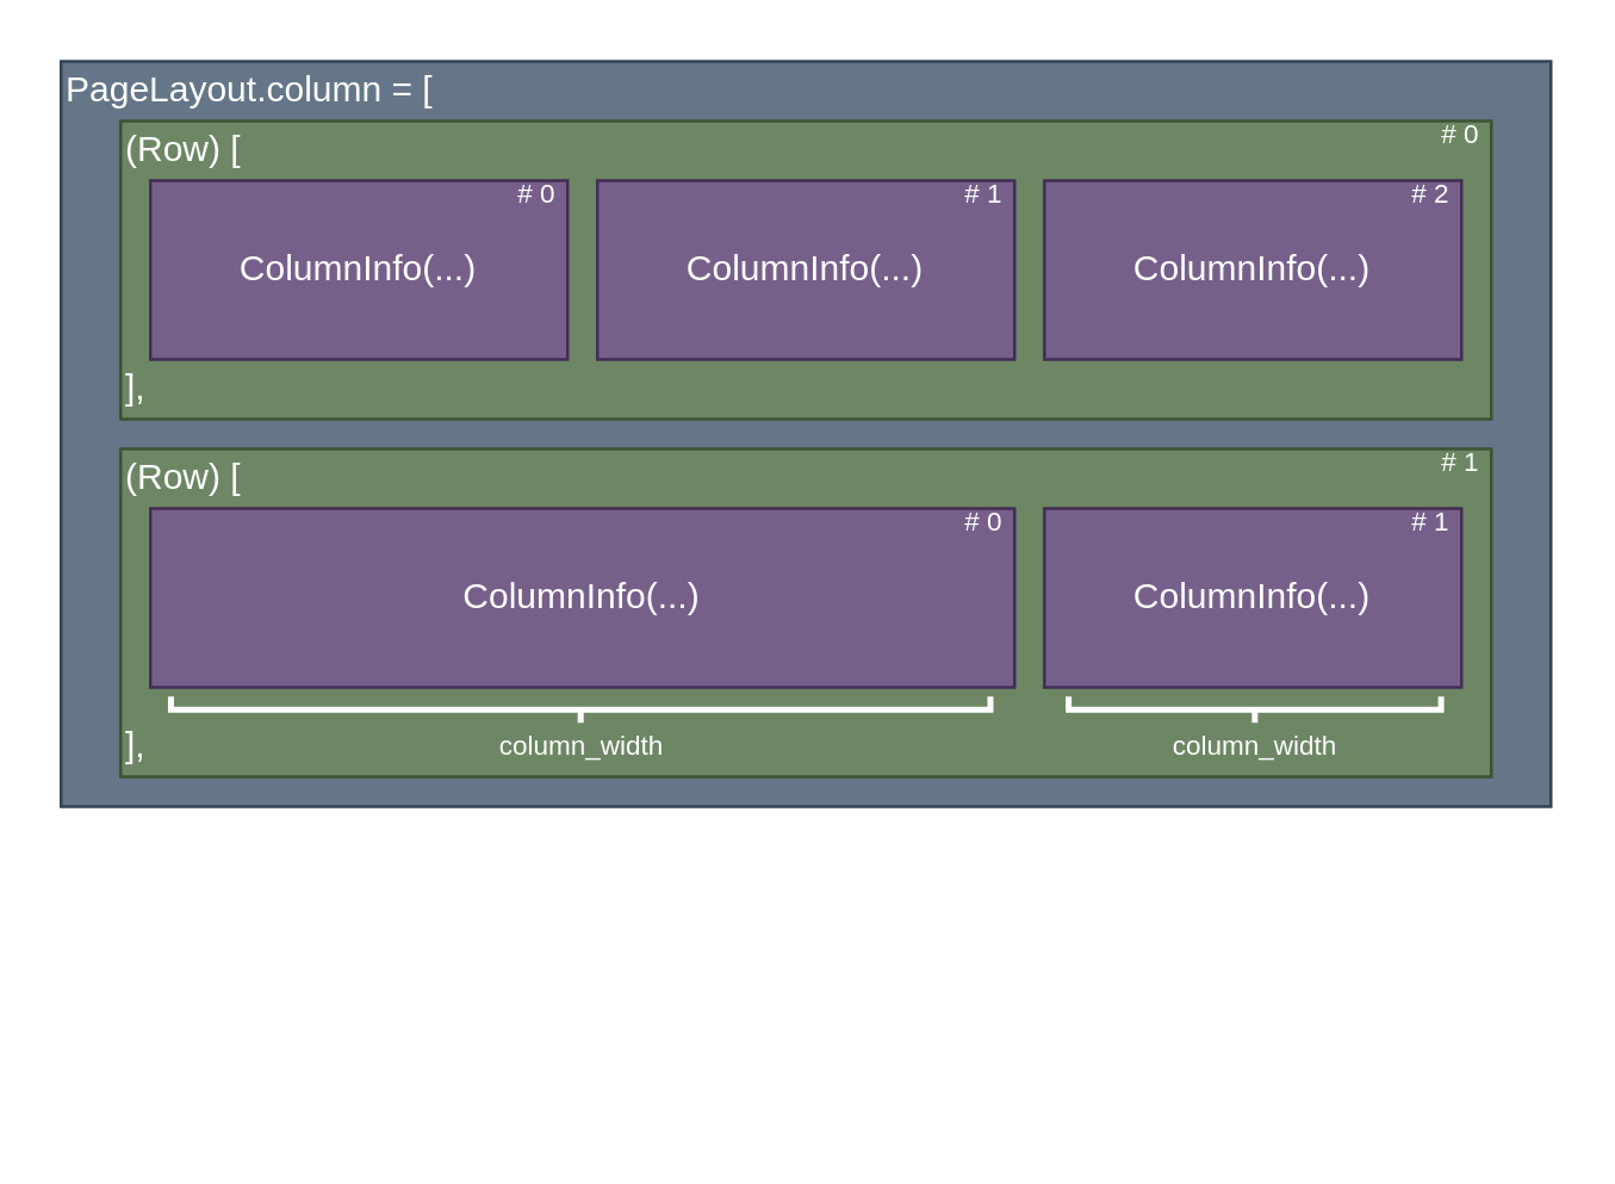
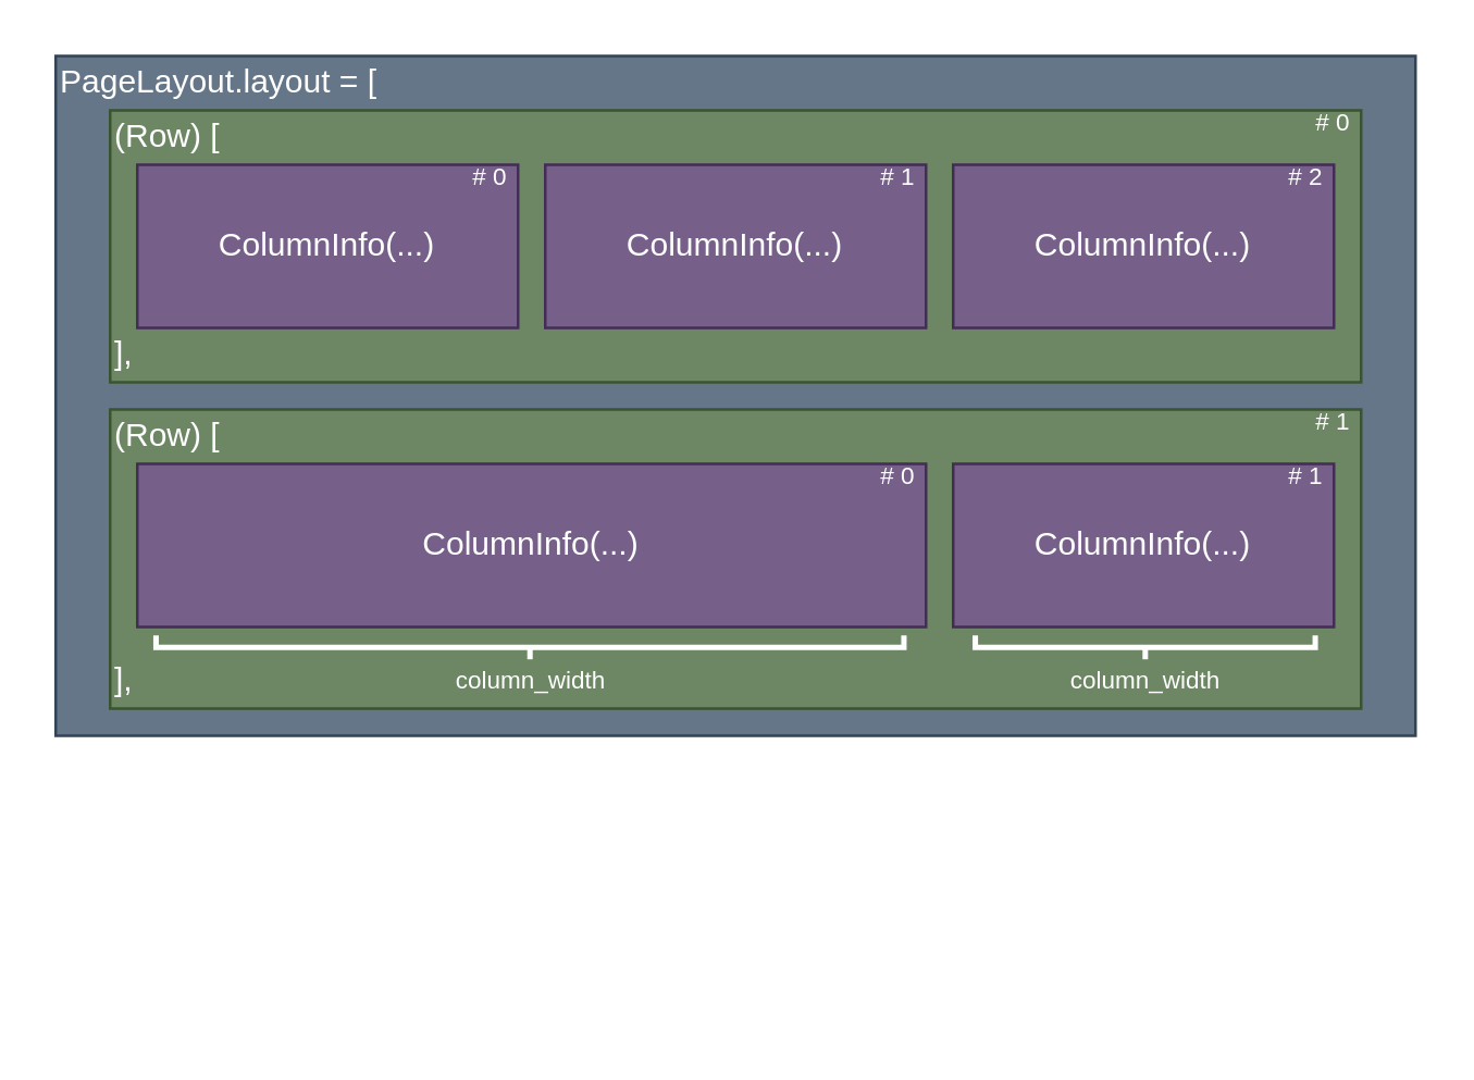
  <mxCell id="0" />
  <mxCell id="1" parent="0" />
  <mxCell id="2" value="" style="rounded=0;whiteSpace=wrap;html=1;fillColor=#647687;strokeColor=#314354;fontColor=#ffffff;" vertex="1" parent="1"><mxGeometry x="20" y="20" width="500" height="250" as="geometry" /></mxCell>
  <mxCell id="3" value="" style="rounded=0;whiteSpace=wrap;html=1;fillColor=#6d8764;strokeColor=#3A5431;fontColor=#ffffff;" vertex="1" parent="1"><mxGeometry x="40" y="40" width="460" height="100" as="geometry" /></mxCell>
  <mxCell id="4" value="ColumnInfo(...)" style="rounded=0;whiteSpace=wrap;html=1;fillColor=#76608a;strokeColor=#432D57;fontColor=#ffffff;" vertex="1" parent="1"><mxGeometry x="50" y="60" width="140" height="60" as="geometry" /></mxCell>
- <mxCell id="5" value="&lt;div&gt;&lt;span&gt;&lt;font color=&quot;#ffffff&quot;&gt;PageLayout.column = [&lt;/font&gt;&lt;/span&gt;&lt;/div&gt;" style="text;html=1;strokeColor=none;fillColor=none;align=left;verticalAlign=middle;whiteSpace=wrap;rounded=0;" vertex="1" parent="1"><mxGeometry x="20" y="20" width="200" height="20" as="geometry" /></mxCell>
+ <mxCell id="5" value="&lt;div&gt;&lt;span&gt;&lt;font color=&quot;#ffffff&quot;&gt;PageLayout.layout = [&lt;/font&gt;&lt;/span&gt;&lt;/div&gt;" style="text;html=1;strokeColor=none;fillColor=none;align=left;verticalAlign=middle;whiteSpace=wrap;rounded=0;" vertex="1" parent="1"><mxGeometry x="20" y="20" width="200" height="20" as="geometry" /></mxCell>
  <mxCell id="6" value="&lt;font color=&quot;#ffffff&quot;&gt;(Row) [&lt;/font&gt;" style="text;html=1;strokeColor=none;fillColor=none;align=left;verticalAlign=middle;whiteSpace=wrap;rounded=0;" vertex="1" parent="1"><mxGeometry x="40" y="40" width="200" height="20" as="geometry" /></mxCell>
  <mxCell id="7" value="" style="rounded=0;whiteSpace=wrap;html=1;fillColor=#6d8764;strokeColor=#3A5431;fontColor=#ffffff;" vertex="1" parent="1"><mxGeometry x="40" y="150" width="460" height="110" as="geometry" /></mxCell>
  <mxCell id="8" value="&lt;font color=&quot;#ffffff&quot;&gt;],&lt;/font&gt;" style="text;html=1;strokeColor=none;fillColor=none;align=left;verticalAlign=middle;whiteSpace=wrap;rounded=0;" vertex="1" parent="1"><mxGeometry x="40" y="120" width="200" height="20" as="geometry" /></mxCell>
  <mxCell id="9" value="&lt;font color=&quot;#ffffff&quot;&gt;(Row) [&lt;/font&gt;" style="text;html=1;strokeColor=none;fillColor=none;align=left;verticalAlign=middle;whiteSpace=wrap;rounded=0;" vertex="1" parent="1"><mxGeometry x="40" y="150" width="200" height="20" as="geometry" /></mxCell>
  <mxCell id="10" value="&lt;font color=&quot;#ffffff&quot;&gt;],&lt;/font&gt;" style="text;html=1;strokeColor=none;fillColor=none;align=left;verticalAlign=middle;whiteSpace=wrap;rounded=0;" vertex="1" parent="1"><mxGeometry x="40" y="240" width="200" height="20" as="geometry" /></mxCell>
  <mxCell id="11" value="ColumnInfo(...)" style="rounded=0;whiteSpace=wrap;html=1;fillColor=#76608a;strokeColor=#432D57;fontColor=#ffffff;" vertex="1" parent="1"><mxGeometry x="350" y="60" width="140" height="60" as="geometry" /></mxCell>
  <mxCell id="12" value="ColumnInfo(...)" style="rounded=0;whiteSpace=wrap;html=1;fillColor=#76608a;strokeColor=#432D57;fontColor=#ffffff;" vertex="1" parent="1"><mxGeometry x="200" y="60" width="140" height="60" as="geometry" /></mxCell>
  <mxCell id="13" value="ColumnInfo(...)" style="rounded=0;whiteSpace=wrap;html=1;fillColor=#76608a;strokeColor=#432D57;fontColor=#ffffff;" vertex="1" parent="1"><mxGeometry x="50" y="170" width="290" height="60" as="geometry" /></mxCell>
  <mxCell id="14" value="ColumnInfo(...)" style="rounded=0;whiteSpace=wrap;html=1;fillColor=#76608a;strokeColor=#432D57;fontColor=#ffffff;" vertex="1" parent="1"><mxGeometry x="350" y="170" width="140" height="60" as="geometry" /></mxCell>
  <mxCell id="15" value="" style="strokeWidth=2;html=1;shape=mxgraph.flowchart.annotation_2;align=left;labelPosition=right;pointerEvents=1;rotation=-90;strokeColor=#FFFFFF;" vertex="1" parent="1"><mxGeometry x="190" y="100" width="8.75" height="275" as="geometry" /></mxCell>
  <mxCell id="16" value="" style="strokeWidth=2;html=1;shape=mxgraph.flowchart.annotation_2;align=left;labelPosition=right;pointerEvents=1;rotation=-90;strokeColor=#FFFFFF;" vertex="1" parent="1"><mxGeometry x="416.25" y="175" width="8.75" height="125" as="geometry" /></mxCell>
  <mxCell id="17" value="column_width" style="text;html=1;strokeColor=none;fillColor=none;align=center;verticalAlign=middle;whiteSpace=wrap;rounded=0;fontColor=#FFFFFF;fontSize=9;" vertex="1" parent="1"><mxGeometry x="175" y="240" width="40" height="20" as="geometry" /></mxCell>
  <mxCell id="18" value="column_width" style="text;html=1;strokeColor=none;fillColor=none;align=center;verticalAlign=middle;whiteSpace=wrap;rounded=0;fontColor=#FFFFFF;fontSize=9;" vertex="1" parent="1"><mxGeometry x="400.63" y="240" width="40" height="20" as="geometry" /></mxCell>
  <mxCell id="19" value="# 0" style="text;html=1;strokeColor=none;fillColor=none;align=center;verticalAlign=middle;whiteSpace=wrap;rounded=0;fontSize=9;fontColor=#FFFFFF;" vertex="1" parent="1"><mxGeometry x="170" y="60" width="20" height="10" as="geometry" /></mxCell>
  <mxCell id="20" value="# 1" style="text;html=1;strokeColor=none;fillColor=none;align=center;verticalAlign=middle;whiteSpace=wrap;rounded=0;fontSize=9;fontColor=#FFFFFF;" vertex="1" parent="1"><mxGeometry x="320" y="60" width="20" height="10" as="geometry" /></mxCell>
  <mxCell id="21" value="# 2" style="text;html=1;strokeColor=none;fillColor=none;align=center;verticalAlign=middle;whiteSpace=wrap;rounded=0;fontSize=9;fontColor=#FFFFFF;" vertex="1" parent="1"><mxGeometry x="470" y="60" width="20" height="10" as="geometry" /></mxCell>
  <mxCell id="22" value="# 0" style="text;html=1;strokeColor=none;fillColor=none;align=center;verticalAlign=middle;whiteSpace=wrap;rounded=0;fontSize=9;fontColor=#FFFFFF;" vertex="1" parent="1"><mxGeometry x="320" y="170" width="20" height="10" as="geometry" /></mxCell>
  <mxCell id="23" value="# 1" style="text;html=1;strokeColor=none;fillColor=none;align=center;verticalAlign=middle;whiteSpace=wrap;rounded=0;fontSize=9;fontColor=#FFFFFF;" vertex="1" parent="1"><mxGeometry x="470" y="170" width="20" height="10" as="geometry" /></mxCell>
  <mxCell id="24" value="# 0" style="text;html=1;strokeColor=none;fillColor=none;align=center;verticalAlign=middle;whiteSpace=wrap;rounded=0;fontSize=9;fontColor=#FFFFFF;" vertex="1" parent="1"><mxGeometry x="480" y="40" width="20" height="10" as="geometry" /></mxCell>
  <mxCell id="25" value="# 1" style="text;html=1;strokeColor=none;fillColor=none;align=center;verticalAlign=middle;whiteSpace=wrap;rounded=0;fontSize=9;fontColor=#FFFFFF;" vertex="1" parent="1"><mxGeometry x="480" y="150" width="20" height="10" as="geometry" /></mxCell>
